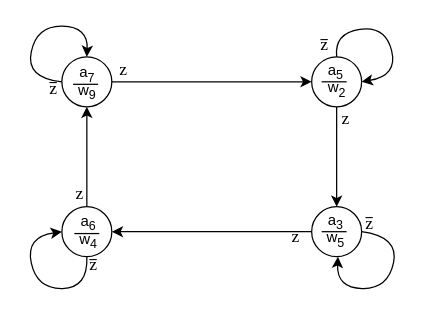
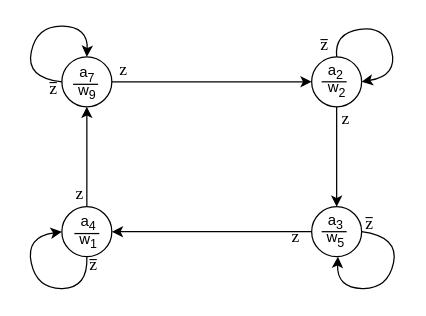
  <mxCell id="0" />
  <mxCell id="1" parent="0" />
  <mxCell id="2" style="edgeStyle=orthogonalEdgeStyle;rounded=0;orthogonalLoop=1;jettySize=auto;html=1;exitX=1;exitY=0.5;exitDx=0;exitDy=0;entryX=0;entryY=0.5;entryDx=0;entryDy=0;fontFamily=Times New Roman;fontSize=14;" edge="1" parent="1" source="4" target="6"><mxGeometry relative="1" as="geometry" /></mxCell>
  <mxCell id="3" style="edgeStyle=orthogonalEdgeStyle;rounded=0;orthogonalLoop=1;jettySize=auto;html=1;exitX=0.5;exitY=0;exitDx=0;exitDy=0;entryX=0.5;entryY=1;entryDx=0;entryDy=0;fontFamily=Times New Roman;fontSize=14;" edge="1" parent="1" source="9" target="4"><mxGeometry relative="1" as="geometry" /></mxCell>
  <mxCell id="4" value="" style="ellipse;whiteSpace=wrap;html=1;aspect=fixed;fontFamily=Times New Roman;fontSize=14;" vertex="1" parent="1"><mxGeometry x="49" y="45" width="40" height="40" as="geometry" /></mxCell>
  <mxCell id="5" style="edgeStyle=orthogonalEdgeStyle;rounded=0;orthogonalLoop=1;jettySize=auto;html=1;exitX=0.5;exitY=1;exitDx=0;exitDy=0;fontFamily=Times New Roman;fontSize=14;" edge="1" parent="1" source="6" target="8"><mxGeometry relative="1" as="geometry" /></mxCell>
  <mxCell id="6" value="" style="ellipse;whiteSpace=wrap;html=1;aspect=fixed;" vertex="1" parent="1"><mxGeometry x="249" y="45" width="40" height="40" as="geometry" /></mxCell>
  <mxCell id="7" style="edgeStyle=orthogonalEdgeStyle;rounded=0;orthogonalLoop=1;jettySize=auto;html=1;exitX=0;exitY=0.5;exitDx=0;exitDy=0;entryX=1;entryY=0.5;entryDx=0;entryDy=0;" edge="1" parent="1" source="8" target="9"><mxGeometry relative="1" as="geometry" /></mxCell>
  <mxCell id="8" value="" style="ellipse;whiteSpace=wrap;html=1;aspect=fixed;" vertex="1" parent="1"><mxGeometry x="249" y="165" width="40" height="40" as="geometry" /></mxCell>
  <mxCell id="9" value="" style="ellipse;whiteSpace=wrap;html=1;aspect=fixed;" vertex="1" parent="1"><mxGeometry x="49" y="165" width="40" height="40" as="geometry" /></mxCell>
  <mxCell id="10" value="" style="curved=1;endArrow=classic;html=1;rounded=0;fontFamily=Times New Roman;fontSize=14;exitX=0.5;exitY=0;exitDx=0;exitDy=0;entryX=1;entryY=0.5;entryDx=0;entryDy=0;" edge="1" parent="1" source="6" target="6"><mxGeometry width="50" height="50" relative="1" as="geometry"><mxPoint x="268" y="128" as="sourcePoint" /><mxPoint x="318" y="78" as="targetPoint" /><Array as="points"><mxPoint x="267" y="26" /><mxPoint x="308" y="20" /><mxPoint x="318" y="60" /></Array></mxGeometry></mxCell>
  <mxCell id="11" value="" style="curved=1;endArrow=classic;html=1;rounded=0;fontFamily=Times New Roman;fontSize=14;exitX=0.5;exitY=1;exitDx=0;exitDy=0;entryX=0;entryY=0.5;entryDx=0;entryDy=0;" edge="1" parent="1" source="9" target="9"><mxGeometry width="50" height="50" relative="1" as="geometry"><mxPoint x="166" y="118" as="sourcePoint" /><mxPoint x="116" y="168" as="targetPoint" /><Array as="points"><mxPoint x="70" y="230" /><mxPoint x="29" y="231" /><mxPoint x="20" y="189" /></Array></mxGeometry></mxCell>
  <mxCell id="12" value="z" style="text;html=1;align=center;verticalAlign=middle;resizable=0;points=[];autosize=1;strokeColor=none;fillColor=none;fontSize=14;fontFamily=Times New Roman;" vertex="1" parent="1"><mxGeometry x="88" y="46" width="20" height="20" as="geometry" /></mxCell>
  <mxCell id="13" value="z" style="text;html=1;align=center;verticalAlign=middle;resizable=0;points=[];autosize=1;strokeColor=none;fillColor=none;fontSize=14;fontFamily=Times New Roman;" vertex="1" parent="1"><mxGeometry x="53" y="145" width="20" height="20" as="geometry" /></mxCell>
  <mxCell id="14" value="z" style="text;html=1;align=center;verticalAlign=middle;resizable=0;points=[];autosize=1;strokeColor=none;fillColor=none;fontSize=14;fontFamily=Times New Roman;" vertex="1" parent="1"><mxGeometry x="266" y="85" width="20" height="20" as="geometry" /></mxCell>
  <mxCell id="15" value="z" style="text;html=1;align=center;verticalAlign=middle;resizable=0;points=[];autosize=1;strokeColor=none;fillColor=none;fontSize=14;fontFamily=Times New Roman;" vertex="1" parent="1"><mxGeometry x="226" y="180" width="20" height="20" as="geometry" /></mxCell>
  <mxCell id="16" value="" style="curved=1;endArrow=classic;html=1;rounded=0;fontFamily=Times New Roman;fontSize=14;exitX=1;exitY=0.5;exitDx=0;exitDy=0;entryX=1;entryY=0.5;entryDx=0;entryDy=0;" edge="1" parent="1" source="8"><mxGeometry width="50" height="50" relative="1" as="geometry"><mxPoint x="290" y="185" as="sourcePoint" /><mxPoint x="270" y="205" as="targetPoint" /><Array as="points"><mxPoint x="319" y="189" /><mxPoint x="310" y="231" /><mxPoint x="269" y="230" /></Array></mxGeometry></mxCell>
  <mxCell id="17" value="" style="curved=1;endArrow=classic;html=1;rounded=0;fontFamily=Times New Roman;fontSize=14;exitX=0;exitY=0.5;exitDx=0;exitDy=0;entryX=0.5;entryY=0;entryDx=0;entryDy=0;" edge="1" parent="1" source="4" target="4"><mxGeometry width="50" height="50" relative="1" as="geometry"><mxPoint x="50" y="66" as="sourcePoint" /><mxPoint x="69" y="46" as="targetPoint" /><Array as="points"><mxPoint x="20" y="62" /><mxPoint x="29" y="20" /><mxPoint x="70" y="21" /></Array></mxGeometry></mxCell>
  <mxCell id="18" value="" style="group" vertex="1" connectable="0" parent="1"><mxGeometry x="249" y="26" width="20" height="20" as="geometry" /></mxCell>
  <mxCell id="19" value="z" style="text;html=1;align=center;verticalAlign=middle;resizable=0;points=[];autosize=1;strokeColor=none;fillColor=none;fontSize=14;fontFamily=Times New Roman;" vertex="1" parent="18"><mxGeometry width="20" height="20" as="geometry" /></mxCell>
  <mxCell id="20" value="&lt;span style=&quot;font-size: 125%&quot;&gt;‾&lt;/span&gt;" style="text;html=1;align=center;verticalAlign=middle;resizable=0;points=[];autosize=1;strokeColor=none;fillColor=none;" vertex="1" parent="18"><mxGeometry x="2.5" y="1" width="15" height="19" as="geometry" /></mxCell>
  <mxCell id="21" value="" style="group" vertex="1" connectable="0" parent="1"><mxGeometry x="285" y="169" width="20" height="20" as="geometry" /></mxCell>
  <mxCell id="22" value="z" style="text;html=1;align=center;verticalAlign=middle;resizable=0;points=[];autosize=1;strokeColor=none;fillColor=none;fontSize=14;fontFamily=Times New Roman;" vertex="1" parent="21"><mxGeometry width="20" height="20" as="geometry" /></mxCell>
  <mxCell id="23" value="&lt;span style=&quot;font-size: 125%&quot;&gt;‾&lt;/span&gt;" style="text;html=1;align=center;verticalAlign=middle;resizable=0;points=[];autosize=1;strokeColor=none;fillColor=none;" vertex="1" parent="21"><mxGeometry x="2.5" y="1" width="15" height="19" as="geometry" /></mxCell>
  <mxCell id="24" value="" style="group" vertex="1" connectable="0" parent="1"><mxGeometry x="64" y="202" width="20" height="20" as="geometry" /></mxCell>
  <mxCell id="25" value="z" style="text;html=1;align=center;verticalAlign=middle;resizable=0;points=[];autosize=1;strokeColor=none;fillColor=none;fontSize=14;fontFamily=Times New Roman;" vertex="1" parent="24"><mxGeometry width="20" height="20" as="geometry" /></mxCell>
  <mxCell id="26" value="&lt;span style=&quot;font-size: 125%&quot;&gt;‾&lt;/span&gt;" style="text;html=1;align=center;verticalAlign=middle;resizable=0;points=[];autosize=1;strokeColor=none;fillColor=none;" vertex="1" parent="24"><mxGeometry x="2.5" y="1" width="15" height="19" as="geometry" /></mxCell>
  <mxCell id="27" value="" style="group" vertex="1" connectable="0" parent="1"><mxGeometry x="32" y="61" width="20" height="20" as="geometry" /></mxCell>
  <mxCell id="28" value="z" style="text;html=1;align=center;verticalAlign=middle;resizable=0;points=[];autosize=1;strokeColor=none;fillColor=none;fontSize=14;fontFamily=Times New Roman;" vertex="1" parent="27"><mxGeometry width="20" height="20" as="geometry" /></mxCell>
  <mxCell id="29" value="&lt;span style=&quot;font-size: 125%&quot;&gt;‾&lt;/span&gt;" style="text;html=1;align=center;verticalAlign=middle;resizable=0;points=[];autosize=1;strokeColor=none;fillColor=none;" vertex="1" parent="27"><mxGeometry x="2.5" y="1" width="15" height="19" as="geometry" /></mxCell>
  <mxCell id="30" value="a&lt;sub&gt;7&lt;/sub&gt;" style="text;html=1;align=center;verticalAlign=middle;resizable=0;points=[];autosize=1;strokeColor=none;fillColor=none;" vertex="1" parent="1"><mxGeometry x="58" y="47" width="22" height="23" as="geometry" /></mxCell>
  <mxCell id="31" value="w&lt;sub&gt;9&lt;/sub&gt;" style="text;html=1;align=center;verticalAlign=middle;resizable=0;points=[];autosize=1;strokeColor=none;fillColor=none;" vertex="1" parent="1"><mxGeometry x="57" y="61" width="24" height="23" as="geometry" /></mxCell>
  <mxCell id="32" value="" style="endArrow=none;html=1;rounded=0;" edge="1" parent="1"><mxGeometry width="50" height="50" relative="1" as="geometry"><mxPoint x="58" y="67" as="sourcePoint" /><mxPoint x="78" y="67" as="targetPoint" /></mxGeometry></mxCell>
- <mxCell id="33" value="a&lt;sub&gt;5&lt;/sub&gt;" style="text;html=1;align=center;verticalAlign=middle;resizable=0;points=[];autosize=1;strokeColor=none;fillColor=none;" vertex="1" parent="1"><mxGeometry x="257" y="45" width="22" height="23" as="geometry" /></mxCell>
+ <mxCell id="33" value="a&lt;sub&gt;2&lt;/sub&gt;" style="text;html=1;align=center;verticalAlign=middle;resizable=0;points=[];autosize=1;strokeColor=none;fillColor=none;" vertex="1" parent="1"><mxGeometry x="257" y="45" width="22" height="23" as="geometry" /></mxCell>
  <mxCell id="34" value="w&lt;sub&gt;2&lt;/sub&gt;" style="text;html=1;align=center;verticalAlign=middle;resizable=0;points=[];autosize=1;strokeColor=none;fillColor=none;" vertex="1" parent="1"><mxGeometry x="257" y="59.5" width="24" height="23" as="geometry" /></mxCell>
  <mxCell id="35" value="" style="endArrow=none;html=1;rounded=0;" edge="1" parent="1"><mxGeometry width="50" height="50" relative="1" as="geometry"><mxPoint x="257" y="65" as="sourcePoint" /><mxPoint x="277" y="65" as="targetPoint" /></mxGeometry></mxCell>
  <mxCell id="36" value="a&lt;sub&gt;3&lt;/sub&gt;" style="text;html=1;align=center;verticalAlign=middle;resizable=0;points=[];autosize=1;strokeColor=none;fillColor=none;" vertex="1" parent="1"><mxGeometry x="257" y="165" width="22" height="23" as="geometry" /></mxCell>
  <mxCell id="37" value="w&lt;sub&gt;5&lt;/sub&gt;" style="text;html=1;align=center;verticalAlign=middle;resizable=0;points=[];autosize=1;strokeColor=none;fillColor=none;" vertex="1" parent="1"><mxGeometry x="256" y="179" width="24" height="23" as="geometry" /></mxCell>
  <mxCell id="38" value="" style="endArrow=none;html=1;rounded=0;" edge="1" parent="1"><mxGeometry width="50" height="50" relative="1" as="geometry"><mxPoint x="257" y="185" as="sourcePoint" /><mxPoint x="277" y="185" as="targetPoint" /></mxGeometry></mxCell>
- <mxCell id="39" value="a&lt;sub&gt;6&lt;/sub&gt;" style="text;html=1;align=center;verticalAlign=middle;resizable=0;points=[];autosize=1;strokeColor=none;fillColor=none;" vertex="1" parent="1"><mxGeometry x="59" y="166.5" width="22" height="23" as="geometry" /></mxCell>
- <mxCell id="40" value="w&lt;sub&gt;4&lt;/sub&gt;" style="text;html=1;align=center;verticalAlign=middle;resizable=0;points=[];autosize=1;strokeColor=none;fillColor=none;" vertex="1" parent="1"><mxGeometry x="58" y="180.5" width="24" height="23" as="geometry" /></mxCell>
+ <mxCell id="39" value="a&lt;sub&gt;4&lt;/sub&gt;" style="text;html=1;align=center;verticalAlign=middle;resizable=0;points=[];autosize=1;strokeColor=none;fillColor=none;" vertex="1" parent="1"><mxGeometry x="59" y="166.5" width="22" height="23" as="geometry" /></mxCell>
+ <mxCell id="40" value="w&lt;sub&gt;1&lt;/sub&gt;" style="text;html=1;align=center;verticalAlign=middle;resizable=0;points=[];autosize=1;strokeColor=none;fillColor=none;" vertex="1" parent="1"><mxGeometry x="58" y="180.5" width="24" height="23" as="geometry" /></mxCell>
  <mxCell id="41" value="" style="endArrow=none;html=1;rounded=0;" edge="1" parent="1"><mxGeometry width="50" height="50" relative="1" as="geometry"><mxPoint x="59" y="186.5" as="sourcePoint" /><mxPoint x="79" y="186.5" as="targetPoint" /></mxGeometry></mxCell>
